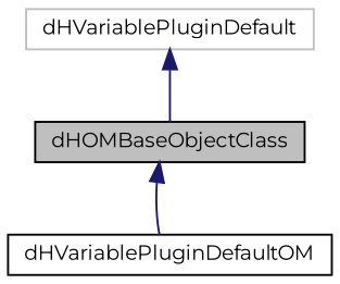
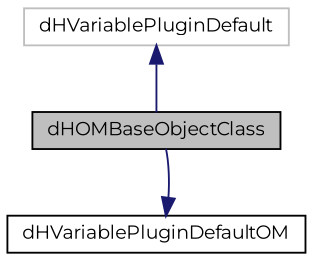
  digraph {
    fontname=Montserrat
    node [color=black fillcolor=white fontname=Montserrat fontsize=10 shape=record style=filled]
    edge [color=midnightblue dir=back fontname=Montserrat fontsize=10 labelfontname=Helvetica labelfontsize=10 style=solid]
    n1 [fillcolor=grey75 fontcolor=black height=0.2 label=dHOMBaseObjectClass width=0.4]
    n2 [height=0.2 label=dHVariablePluginDefaultOM width=0.4]
    n3 [color=grey75 height=0.2 label=dHVariablePluginDefault width=0.4]
-   n1 -> n2
+   n2 -> n1
    n3 -> n1
  }
